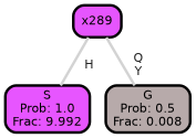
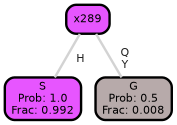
  graph {
    ranksep="0 equally"
    splines=straight
    node [color=black fontcolor=black fontname=helvetica penwidth=3 shape=box style="filled, rounded"]
    edge [color=lightgray fontcolor=grey14 fontname=helvetica fontweight=bold penwidth=3]
-   n1 [fillcolor="#e755ff" label="S\nProb: 1.0\nFrac: 9.992"]
+   n1 [fillcolor="#e755ff" label="S\nProb: 1.0\nFrac: 0.992"]
    n2 [fillcolor="#e655fe" label=x289]
    n3 [fillcolor="#b7aaaa" label="G\nProb: 0.5\nFrac: 0.008"]
    subgraph sub_1 {
      rank=same
    }
    n2 -- n1 [label=" H"]
    n2 -- n3 [label=" Q\n Y"]
  }
